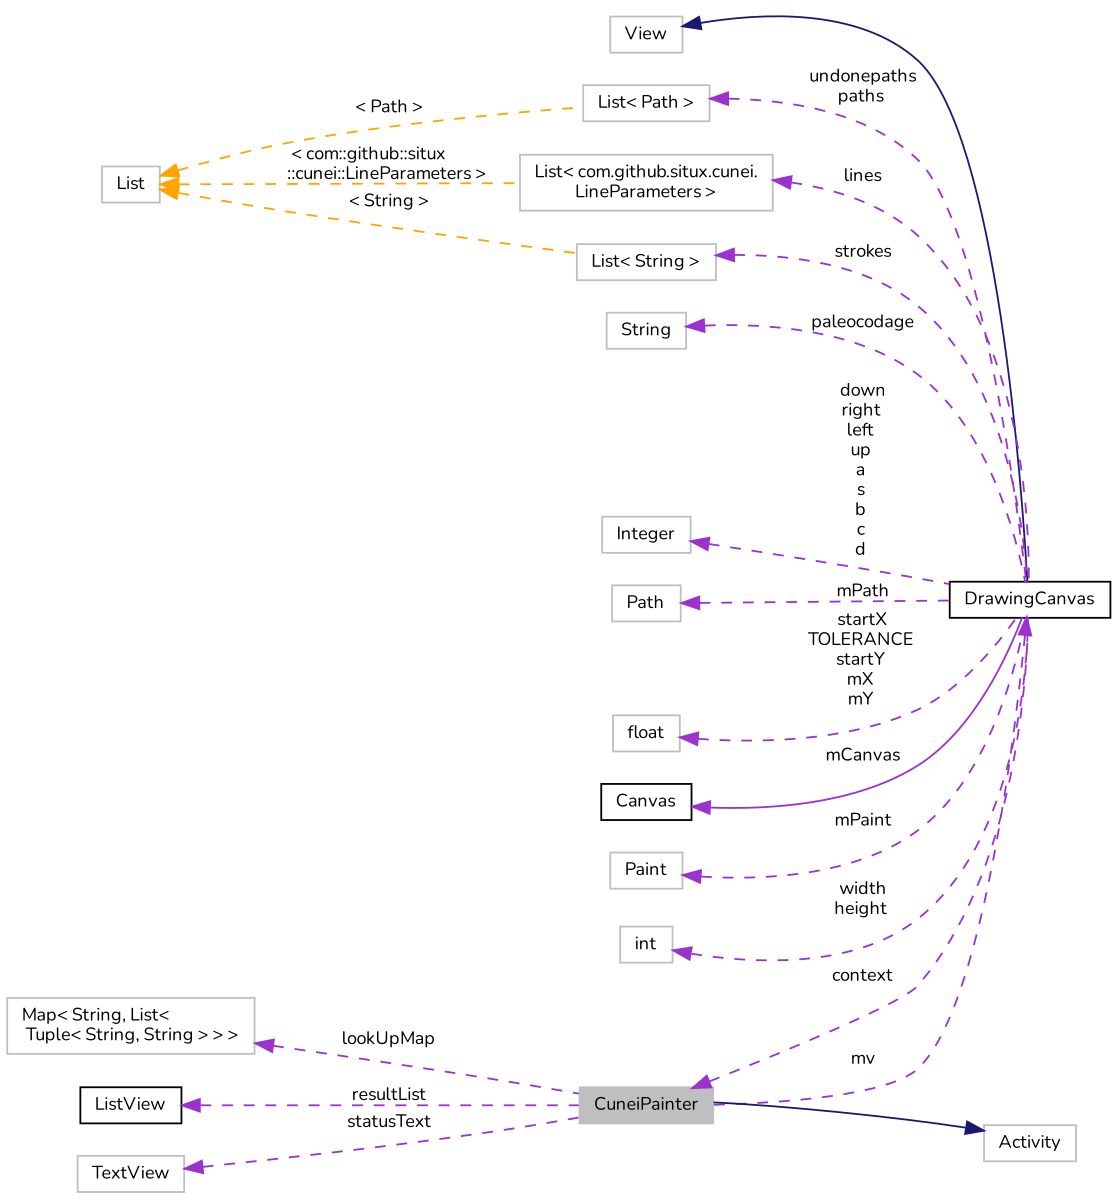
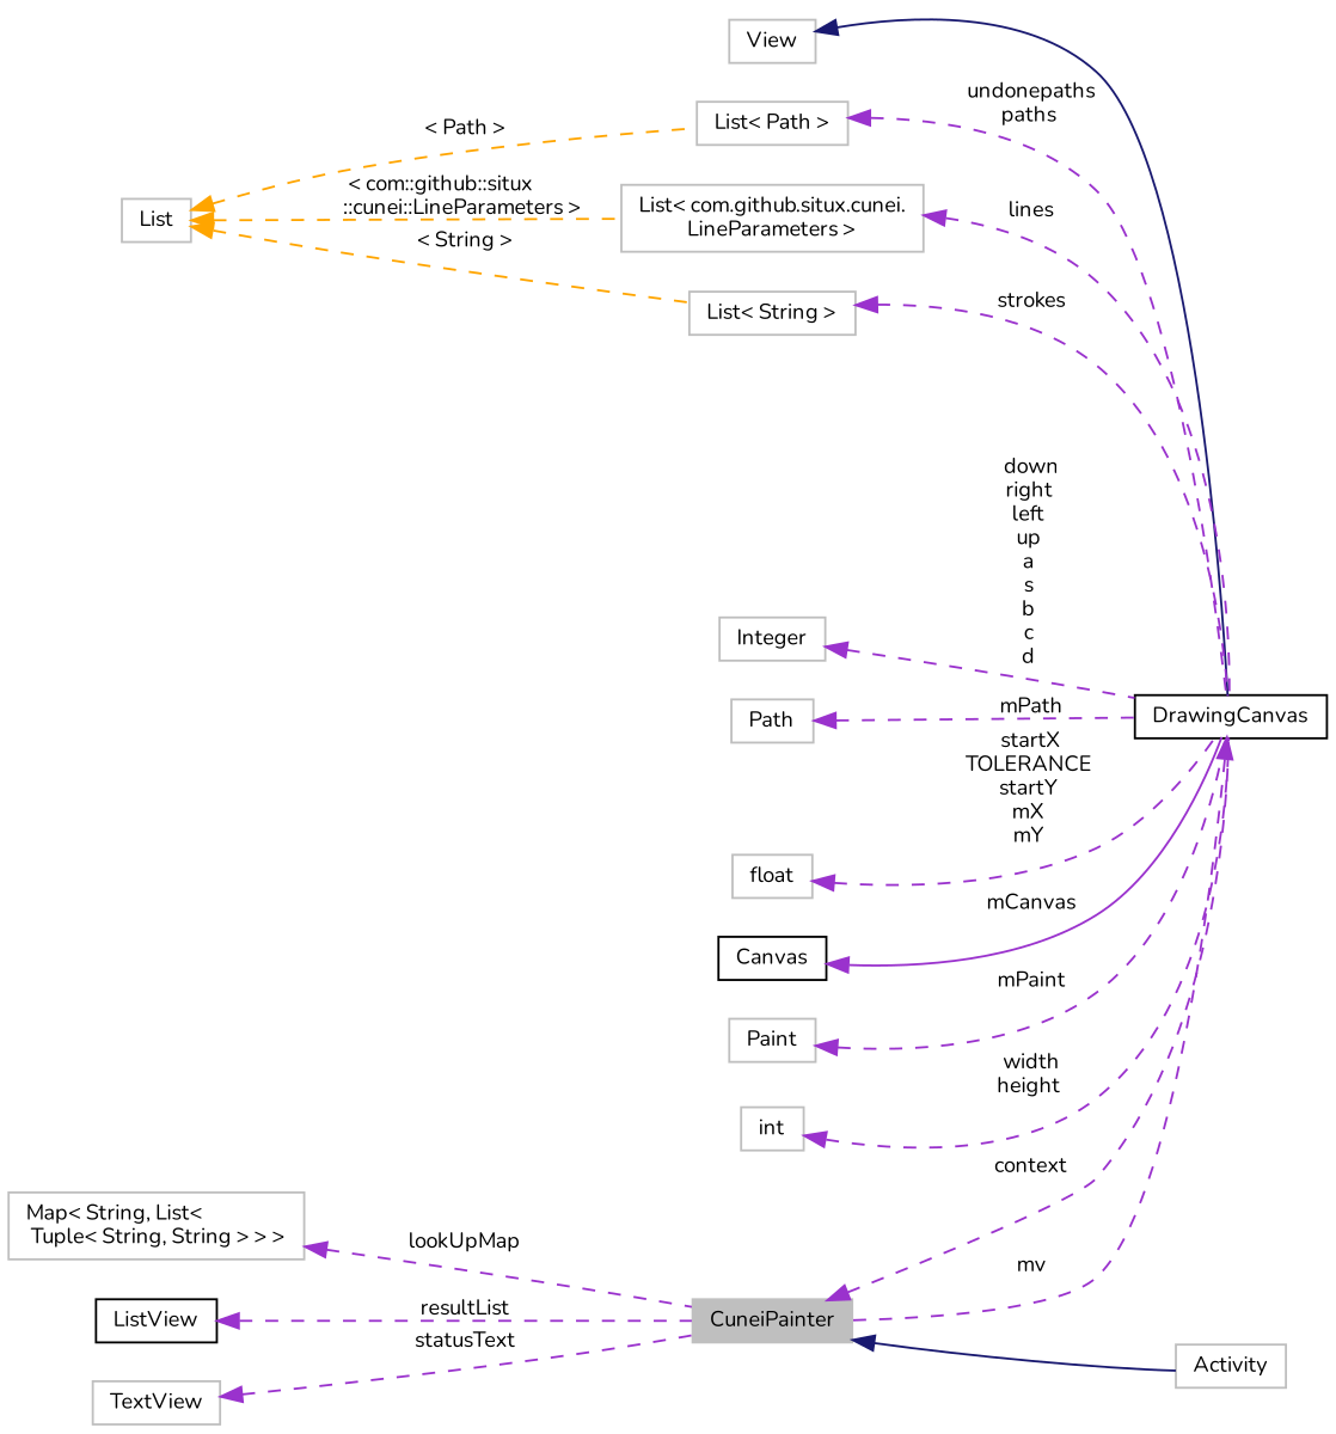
  digraph {
    fontname=Nunito
    rankdir=LR
    node [color=grey75 fillcolor=white fontname=Nunito fontsize=10 shape=record style=filled]
    edge [color=darkorchid3 dir=back fontname=Nunito fontsize=10 labelfontname=Helvetica labelfontsize=10 style=dashed]
    n1 [fillcolor=grey75 fontcolor=black height=0.2 label=CuneiPainter width=0.4]
    n2 [color=black height=0.2 label=DrawingCanvas width=0.4]
    n3 [height=0.2 label=Activity width=0.4]
    n4 [height=0.2 label="Map\< String, List\<\l Tuple\< String, String \> \> \>" width=0.4]
    n5 [color=black height=0.2 label=ListView width=0.4]
    n6 [height=0.2 label=View width=0.4]
    n7 [height=0.2 label="List\< Path \>" width=0.4]
    n8 [height=0.2 label=List width=0.4]
    n9 [height=0.2 label="List\< com.github.situx.cunei.\lLineParameters \>" width=0.4]
    n10 [height=0.2 label="List\< String \>" width=0.4]
-   n11 [height=0.2 label=String width=0.4]
    n12 [height=0.2 label=Integer width=0.4]
    n13 [height=0.2 label=Path width=0.4]
    n14 [height=0.2 label=float width=0.4]
    n15 [color=black height=0.2 label=Canvas width=0.4]
    n16 [height=0.2 label=Paint width=0.4]
    n17 [height=0.2 label=int width=0.4]
    n18 [height=0.2 label=TextView width=0.4]
    n1 -> n2 [label=" context"]
    n2 -> n1 [label=" mv"]
-   n3 -> n1 [color=midnightblue style=solid]
+   n1 -> n3 [color=midnightblue style=solid]
    n4 -> n1 [label=" lookUpMap"]
    n5 -> n1 [label=" resultList"]
    n6 -> n2 [color=midnightblue style=solid]
    n7 -> n2 [label=" undonepaths\npaths"]
    n8 -> n7 [color=orange label=" \< Path \>"]
    n8 -> n9 [color=orange label=" \< com::github::situx\l::cunei::LineParameters \>"]
    n8 -> n10 [color=orange label=" \< String \>"]
    n9 -> n2 [label=" lines"]
    n10 -> n2 [label=" strokes"]
-   n11 -> n2 [label=" paleocodage"]
    n12 -> n2 [label=" down\nright\nleft\nup\na\ns\nb\nc\nd"]
    n13 -> n2 [label=" mPath"]
    n14 -> n2 [label=" startX\nTOLERANCE\nstartY\nmX\nmY"]
    n15 -> n2 [label=" mCanvas" style=solid]
    n16 -> n2 [label=" mPaint"]
    n17 -> n2 [label=" width\nheight"]
    n18 -> n1 [label=" statusText"]
  }
